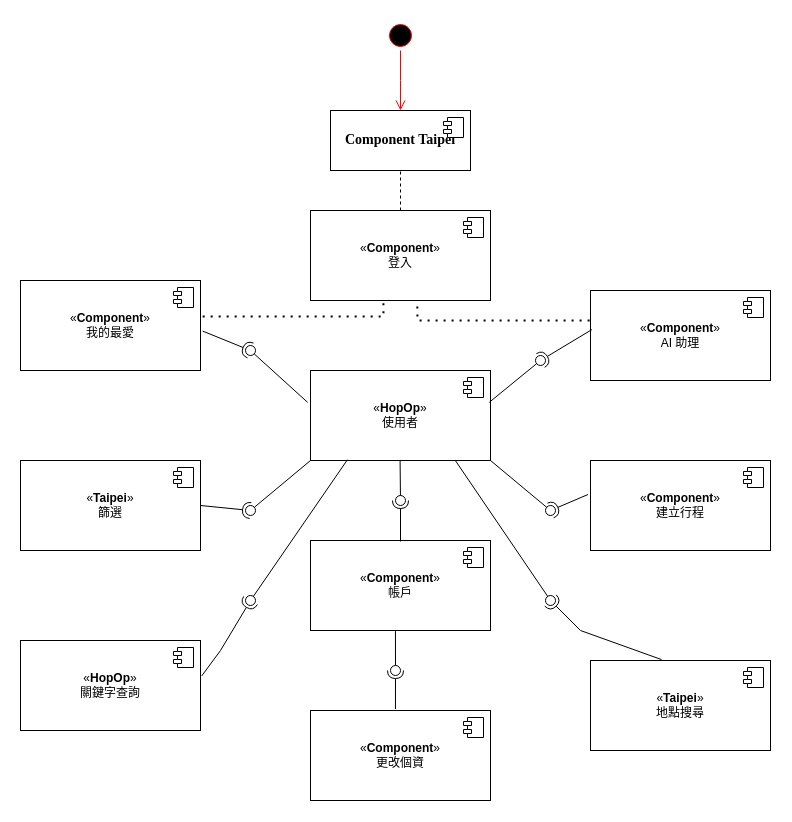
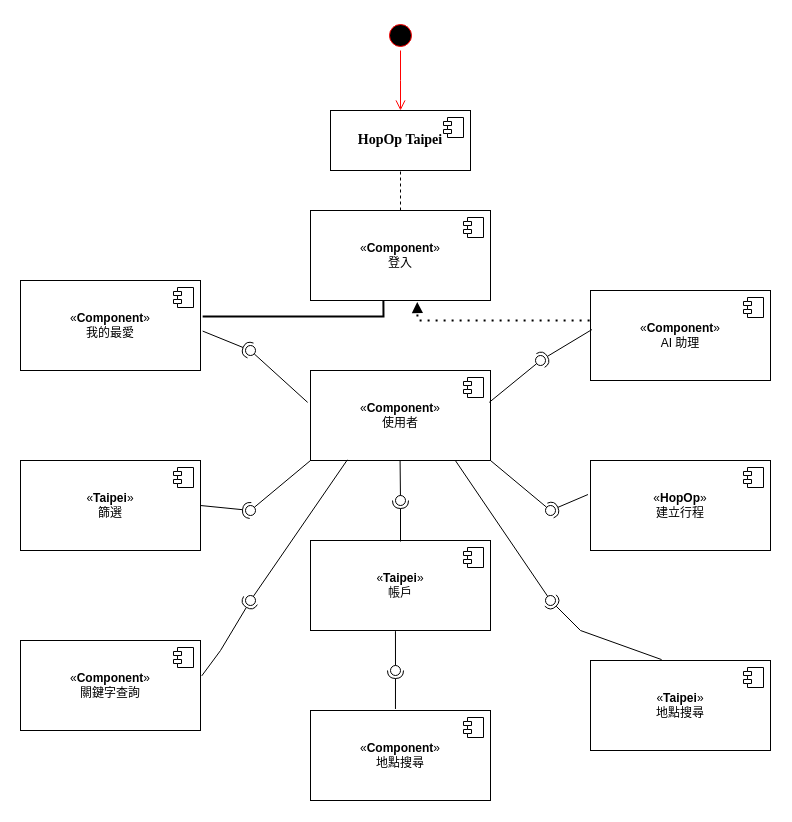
  <mxCell id="0" />
  <mxCell id="1" parent="0" />
- <mxCell id="2" value="&lt;b&gt;&lt;span style=&quot;font-family: 標楷體;&quot; lang=&quot;EN-US&quot;&gt;&lt;font style=&quot;font-size: 14px;&quot;&gt;Component Taipei&lt;/font&gt;&lt;/span&gt;&lt;/b&gt;" style="html=1;dropTarget=0;whiteSpace=wrap;" vertex="1" parent="1"><mxGeometry x="330" y="110" width="140" height="60" as="geometry" /></mxCell>
+ <mxCell id="2" value="&lt;b&gt;&lt;span style=&quot;font-family: 標楷體;&quot; lang=&quot;EN-US&quot;&gt;&lt;font style=&quot;font-size: 14px;&quot;&gt;HopOp Taipei&lt;/font&gt;&lt;/span&gt;&lt;/b&gt;" style="html=1;dropTarget=0;whiteSpace=wrap;" vertex="1" parent="1"><mxGeometry x="330" y="110" width="140" height="60" as="geometry" /></mxCell>
  <mxCell id="3" value="" style="shape=module;jettyWidth=8;jettyHeight=4;" vertex="1" parent="2"><mxGeometry x="1" width="20" height="20" relative="1" as="geometry"><mxPoint x="-27" y="7" as="offset" /></mxGeometry></mxCell>
  <mxCell id="4" value="«&lt;b&gt;Component&lt;/b&gt;»&lt;div&gt;登入&lt;/div&gt;" style="html=1;dropTarget=0;whiteSpace=wrap;" vertex="1" parent="1"><mxGeometry x="310" y="210" width="180" height="90" as="geometry" /></mxCell>
  <mxCell id="5" value="" style="shape=module;jettyWidth=8;jettyHeight=4;" vertex="1" parent="4"><mxGeometry x="1" width="20" height="20" relative="1" as="geometry"><mxPoint x="-27" y="7" as="offset" /></mxGeometry></mxCell>
- <mxCell id="6" value="«&lt;b&gt;Component&lt;/b&gt;»&lt;br&gt;帳戶" style="html=1;dropTarget=0;whiteSpace=wrap;" vertex="1" parent="1"><mxGeometry x="310" y="540" width="180" height="90" as="geometry" /></mxCell>
+ <mxCell id="6" value="«&lt;b&gt;Taipei&lt;/b&gt;»&lt;br&gt;帳戶" style="html=1;dropTarget=0;whiteSpace=wrap;" vertex="1" parent="1"><mxGeometry x="310" y="540" width="180" height="90" as="geometry" /></mxCell>
  <mxCell id="7" value="" style="shape=module;jettyWidth=8;jettyHeight=4;" vertex="1" parent="6"><mxGeometry x="1" width="20" height="20" relative="1" as="geometry"><mxPoint x="-27" y="7" as="offset" /></mxGeometry></mxCell>
  <mxCell id="8" value="«&lt;b&gt;Component&lt;/b&gt;»&lt;div&gt;AI 助理&lt;/div&gt;" style="html=1;dropTarget=0;whiteSpace=wrap;" vertex="1" parent="1"><mxGeometry x="590" y="290" width="180" height="90" as="geometry" /></mxCell>
  <mxCell id="9" value="" style="shape=module;jettyWidth=8;jettyHeight=4;" vertex="1" parent="8"><mxGeometry x="1" width="20" height="20" relative="1" as="geometry"><mxPoint x="-27" y="7" as="offset" /></mxGeometry></mxCell>
  <mxCell id="10" value="«&lt;b&gt;Component&lt;/b&gt;»&lt;div&gt;我的最愛&lt;/div&gt;" style="html=1;dropTarget=0;whiteSpace=wrap;" vertex="1" parent="1"><mxGeometry x="20" y="280" width="180" height="90" as="geometry" /></mxCell>
  <mxCell id="11" value="" style="shape=module;jettyWidth=8;jettyHeight=4;" vertex="1" parent="10"><mxGeometry x="1" width="20" height="20" relative="1" as="geometry"><mxPoint x="-27" y="7" as="offset" /></mxGeometry></mxCell>
- <mxCell id="12" value="«&lt;b&gt;Component&lt;/b&gt;»&lt;br&gt;更改個資" style="html=1;dropTarget=0;whiteSpace=wrap;" vertex="1" parent="1"><mxGeometry x="310" y="710" width="180" height="90" as="geometry" /></mxCell>
+ <mxCell id="12" value="«&lt;b&gt;Component&lt;/b&gt;»&lt;br&gt;地點搜尋" style="html=1;dropTarget=0;whiteSpace=wrap;" vertex="1" parent="1"><mxGeometry x="310" y="710" width="180" height="90" as="geometry" /></mxCell>
  <mxCell id="13" value="" style="shape=module;jettyWidth=8;jettyHeight=4;" vertex="1" parent="12"><mxGeometry x="1" width="20" height="20" relative="1" as="geometry"><mxPoint x="-27" y="7" as="offset" /></mxGeometry></mxCell>
  <mxCell id="14" value="«&lt;b&gt;Taipei&lt;/b&gt;»&lt;div&gt;篩選&lt;/div&gt;" style="html=1;dropTarget=0;whiteSpace=wrap;" vertex="1" parent="1"><mxGeometry x="20" y="460" width="180" height="90" as="geometry" /></mxCell>
  <mxCell id="15" value="" style="shape=module;jettyWidth=8;jettyHeight=4;" vertex="1" parent="14"><mxGeometry x="1" width="20" height="20" relative="1" as="geometry"><mxPoint x="-27" y="7" as="offset" /></mxGeometry></mxCell>
  <mxCell id="16" value="«&lt;b&gt;Taipei&lt;/b&gt;»&lt;div&gt;地點搜尋&lt;/div&gt;" style="html=1;dropTarget=0;whiteSpace=wrap;" vertex="1" parent="1"><mxGeometry x="590" y="660" width="180" height="90" as="geometry" /></mxCell>
  <mxCell id="17" value="" style="shape=module;jettyWidth=8;jettyHeight=4;" vertex="1" parent="16"><mxGeometry x="1" width="20" height="20" relative="1" as="geometry"><mxPoint x="-27" y="7" as="offset" /></mxGeometry></mxCell>
- <mxCell id="18" value="«&lt;b&gt;Component&lt;/b&gt;»&lt;div&gt;建立行程&lt;/div&gt;" style="html=1;dropTarget=0;whiteSpace=wrap;" vertex="1" parent="1"><mxGeometry x="590" y="460" width="180" height="90" as="geometry" /></mxCell>
+ <mxCell id="18" value="«&lt;b&gt;HopOp&lt;/b&gt;»&lt;div&gt;建立行程&lt;/div&gt;" style="html=1;dropTarget=0;whiteSpace=wrap;" vertex="1" parent="1"><mxGeometry x="590" y="460" width="180" height="90" as="geometry" /></mxCell>
  <mxCell id="19" value="" style="shape=module;jettyWidth=8;jettyHeight=4;" vertex="1" parent="18"><mxGeometry x="1" width="20" height="20" relative="1" as="geometry"><mxPoint x="-27" y="7" as="offset" /></mxGeometry></mxCell>
- <mxCell id="20" value="«&lt;b&gt;HopOp&lt;/b&gt;»&lt;div&gt;關鍵字查詢&lt;/div&gt;" style="html=1;dropTarget=0;whiteSpace=wrap;" vertex="1" parent="1"><mxGeometry x="20" y="640" width="180" height="90" as="geometry" /></mxCell>
+ <mxCell id="20" value="«&lt;b&gt;Component&lt;/b&gt;»&lt;div&gt;關鍵字查詢&lt;/div&gt;" style="html=1;dropTarget=0;whiteSpace=wrap;" vertex="1" parent="1"><mxGeometry x="20" y="640" width="180" height="90" as="geometry" /></mxCell>
  <mxCell id="21" value="" style="shape=module;jettyWidth=8;jettyHeight=4;" vertex="1" parent="20"><mxGeometry x="1" width="20" height="20" relative="1" as="geometry"><mxPoint x="-27" y="7" as="offset" /></mxGeometry></mxCell>
- <mxCell id="22" value="«&lt;b&gt;HopOp&lt;/b&gt;»&lt;div&gt;使用者&lt;/div&gt;" style="html=1;dropTarget=0;whiteSpace=wrap;" vertex="1" parent="1"><mxGeometry x="310" y="370" width="180" height="90" as="geometry" /></mxCell>
+ <mxCell id="22" value="«&lt;b&gt;Component&lt;/b&gt;»&lt;div&gt;使用者&lt;/div&gt;" style="html=1;dropTarget=0;whiteSpace=wrap;" vertex="1" parent="1"><mxGeometry x="310" y="370" width="180" height="90" as="geometry" /></mxCell>
  <mxCell id="23" value="" style="shape=module;jettyWidth=8;jettyHeight=4;" vertex="1" parent="22"><mxGeometry x="1" width="20" height="20" relative="1" as="geometry"><mxPoint x="-27" y="7" as="offset" /></mxGeometry></mxCell>
  <mxCell id="24" value="" style="rounded=0;orthogonalLoop=1;jettySize=auto;html=1;endArrow=halfCircle;endFill=0;endSize=6;strokeWidth=1;sketch=0;exitX=0.472;exitY=-0.017;exitDx=0;exitDy=0;exitPerimeter=0;" edge="1" parent="1" source="12"><mxGeometry relative="1" as="geometry"><mxPoint x="378.5" y="730" as="sourcePoint" /><mxPoint x="395" y="670" as="targetPoint" /></mxGeometry></mxCell>
  <mxCell id="25" value="" style="rounded=0;orthogonalLoop=1;jettySize=auto;html=1;endArrow=oval;endFill=0;sketch=0;sourcePerimeterSpacing=0;targetPerimeterSpacing=0;endSize=10;exitX=0.472;exitY=1.007;exitDx=0;exitDy=0;exitPerimeter=0;" edge="1" parent="1" source="6"><mxGeometry relative="1" as="geometry"><mxPoint x="378.5" y="650" as="sourcePoint" /><mxPoint x="395" y="670" as="targetPoint" /></mxGeometry></mxCell>
  <mxCell id="26" value="" style="ellipse;whiteSpace=wrap;html=1;align=center;aspect=fixed;fillColor=none;strokeColor=none;resizable=0;perimeter=centerPerimeter;rotatable=0;allowArrows=0;points=[];outlineConnect=1;" vertex="1" parent="1"><mxGeometry x="403.5" y="660" width="10" height="10" as="geometry" /></mxCell>
  <mxCell id="27" value="" style="rounded=0;orthogonalLoop=1;jettySize=auto;html=1;endArrow=halfCircle;endFill=0;endSize=6;strokeWidth=1;sketch=0;" edge="1" parent="1"><mxGeometry relative="1" as="geometry"><mxPoint x="400" y="541" as="sourcePoint" /><mxPoint x="400" y="500" as="targetPoint" /></mxGeometry></mxCell>
  <mxCell id="28" value="" style="rounded=0;orthogonalLoop=1;jettySize=auto;html=1;endArrow=oval;endFill=0;sketch=0;sourcePerimeterSpacing=0;targetPerimeterSpacing=0;endSize=10;exitX=0.472;exitY=1.007;exitDx=0;exitDy=0;exitPerimeter=0;" edge="1" parent="1"><mxGeometry relative="1" as="geometry"><mxPoint x="399.58" y="460" as="sourcePoint" /><mxPoint x="400" y="500" as="targetPoint" /></mxGeometry></mxCell>
  <mxCell id="29" value="" style="rounded=0;orthogonalLoop=1;jettySize=auto;html=1;endArrow=oval;endFill=0;sketch=0;sourcePerimeterSpacing=0;targetPerimeterSpacing=0;endSize=10;exitX=1;exitY=1;exitDx=0;exitDy=0;" edge="1" parent="1" source="22"><mxGeometry relative="1" as="geometry"><mxPoint x="500" y="530" as="sourcePoint" /><mxPoint x="550" y="510" as="targetPoint" /></mxGeometry></mxCell>
  <mxCell id="30" value="" style="rounded=0;orthogonalLoop=1;jettySize=auto;html=1;endArrow=oval;endFill=0;sketch=0;sourcePerimeterSpacing=0;targetPerimeterSpacing=0;endSize=10;exitX=0.805;exitY=1.001;exitDx=0;exitDy=0;exitPerimeter=0;" edge="1" parent="1" source="22"><mxGeometry relative="1" as="geometry"><mxPoint x="510" y="520" as="sourcePoint" /><mxPoint x="550" y="600" as="targetPoint" /></mxGeometry></mxCell>
  <mxCell id="31" value="" style="rounded=0;orthogonalLoop=1;jettySize=auto;html=1;endArrow=oval;endFill=0;sketch=0;sourcePerimeterSpacing=0;targetPerimeterSpacing=0;endSize=10;exitX=0.205;exitY=0.992;exitDx=0;exitDy=0;exitPerimeter=0;" edge="1" parent="1" source="22"><mxGeometry relative="1" as="geometry"><mxPoint x="420" y="500" as="sourcePoint" /><mxPoint x="250" y="600" as="targetPoint" /></mxGeometry></mxCell>
  <mxCell id="32" value="" style="rounded=0;orthogonalLoop=1;jettySize=auto;html=1;endArrow=oval;endFill=0;sketch=0;sourcePerimeterSpacing=0;targetPerimeterSpacing=0;endSize=10;exitX=0;exitY=1;exitDx=0;exitDy=0;" edge="1" parent="1" source="22"><mxGeometry relative="1" as="geometry"><mxPoint x="430" y="530" as="sourcePoint" /><mxPoint x="250" y="510" as="targetPoint" /></mxGeometry></mxCell>
  <mxCell id="33" value="" style="rounded=0;orthogonalLoop=1;jettySize=auto;html=1;endArrow=oval;endFill=0;sketch=0;sourcePerimeterSpacing=0;targetPerimeterSpacing=0;endSize=10;exitX=-0.016;exitY=0.354;exitDx=0;exitDy=0;exitPerimeter=0;" edge="1" parent="1" source="22"><mxGeometry relative="1" as="geometry"><mxPoint x="330" y="480" as="sourcePoint" /><mxPoint x="250" y="350" as="targetPoint" /></mxGeometry></mxCell>
  <mxCell id="34" value="" style="rounded=0;orthogonalLoop=1;jettySize=auto;html=1;endArrow=oval;endFill=0;sketch=0;sourcePerimeterSpacing=0;targetPerimeterSpacing=0;endSize=10;exitX=0.993;exitY=0.354;exitDx=0;exitDy=0;exitPerimeter=0;" edge="1" parent="1" source="22"><mxGeometry relative="1" as="geometry"><mxPoint x="417" y="452" as="sourcePoint" /><mxPoint x="540" y="360" as="targetPoint" /></mxGeometry></mxCell>
  <mxCell id="35" value="" style="rounded=0;orthogonalLoop=1;jettySize=auto;html=1;endArrow=halfCircle;endFill=0;endSize=6;strokeWidth=1;sketch=0;exitX=1.012;exitY=0.562;exitDx=0;exitDy=0;exitPerimeter=0;" edge="1" parent="1" source="10"><mxGeometry relative="1" as="geometry"><mxPoint x="400" y="571" as="sourcePoint" /><mxPoint x="250" y="350" as="targetPoint" /><Array as="points" /></mxGeometry></mxCell>
  <mxCell id="36" value="" style="rounded=0;orthogonalLoop=1;jettySize=auto;html=1;endArrow=halfCircle;endFill=0;endSize=6;strokeWidth=1;sketch=0;exitX=1;exitY=0.5;exitDx=0;exitDy=0;" edge="1" parent="1" source="14"><mxGeometry relative="1" as="geometry"><mxPoint x="270" y="440" as="sourcePoint" /><mxPoint x="250" y="510" as="targetPoint" /><Array as="points" /></mxGeometry></mxCell>
  <mxCell id="37" value="" style="rounded=0;orthogonalLoop=1;jettySize=auto;html=1;endArrow=halfCircle;endFill=0;endSize=6;strokeWidth=1;sketch=0;exitX=1.007;exitY=0.393;exitDx=0;exitDy=0;exitPerimeter=0;" edge="1" parent="1" source="20"><mxGeometry relative="1" as="geometry"><mxPoint x="230" y="570" as="sourcePoint" /><mxPoint x="250" y="600" as="targetPoint" /><Array as="points"><mxPoint x="220" y="650" /></Array></mxGeometry></mxCell>
  <mxCell id="38" value="" style="rounded=0;orthogonalLoop=1;jettySize=auto;html=1;endArrow=halfCircle;endFill=0;endSize=6;strokeWidth=1;sketch=0;exitX=0.395;exitY=-0.01;exitDx=0;exitDy=0;exitPerimeter=0;" edge="1" parent="1" source="16"><mxGeometry relative="1" as="geometry"><mxPoint x="260" y="715" as="sourcePoint" /><mxPoint x="550" y="600" as="targetPoint" /><Array as="points"><mxPoint x="580" y="630" /></Array></mxGeometry></mxCell>
  <mxCell id="39" value="" style="rounded=0;orthogonalLoop=1;jettySize=auto;html=1;endArrow=halfCircle;endFill=0;endSize=6;strokeWidth=1;sketch=0;exitX=-0.014;exitY=0.378;exitDx=0;exitDy=0;exitPerimeter=0;" edge="1" parent="1" source="18"><mxGeometry relative="1" as="geometry"><mxPoint x="711" y="759" as="sourcePoint" /><mxPoint x="550" y="510" as="targetPoint" /><Array as="points" /></mxGeometry></mxCell>
  <mxCell id="40" value="" style="rounded=0;orthogonalLoop=1;jettySize=auto;html=1;endArrow=halfCircle;endFill=0;endSize=6;strokeWidth=1;sketch=0;exitX=0.008;exitY=0.434;exitDx=0;exitDy=0;exitPerimeter=0;" edge="1" parent="1" source="8"><mxGeometry relative="1" as="geometry"><mxPoint x="617" y="549" as="sourcePoint" /><mxPoint x="540" y="360" as="targetPoint" /><Array as="points" /></mxGeometry></mxCell>
- <mxCell id="41" value="" style="endArrow=none;dashed=1;html=1;dashPattern=1 3;strokeWidth=2;rounded=0;entryX=0.405;entryY=0.999;entryDx=0;entryDy=0;entryPerimeter=0;exitX=1.012;exitY=0.4;exitDx=0;exitDy=0;exitPerimeter=0;" edge="1" parent="1" source="10" target="4"><mxGeometry width="50" height="50" relative="1" as="geometry"><mxPoint x="410" y="380" as="sourcePoint" /><mxPoint x="460" y="330" as="targetPoint" /><Array as="points"><mxPoint x="383" y="316" /></Array></mxGeometry></mxCell>
- <mxCell id="42" value="" style="endArrow=none;dashed=1;html=1;dashPattern=1 3;strokeWidth=2;rounded=0;entryX=0.593;entryY=1.016;entryDx=0;entryDy=0;entryPerimeter=0;exitX=-0.005;exitY=0.332;exitDx=0;exitDy=0;exitPerimeter=0;" edge="1" parent="1" source="8" target="4"><mxGeometry width="50" height="50" relative="1" as="geometry"><mxPoint x="410" y="380" as="sourcePoint" /><mxPoint x="460" y="330" as="targetPoint" /><Array as="points"><mxPoint x="510" y="320" /><mxPoint x="417" y="320" /></Array></mxGeometry></mxCell>
+ <mxCell id="41" value="" style="endArrow=none;dashed=0;html=1;dashPattern=1 3;strokeWidth=2;rounded=0;entryX=0.405;entryY=0.999;entryDx=0;entryDy=0;entryPerimeter=0;exitX=1.012;exitY=0.4;exitDx=0;exitDy=0;exitPerimeter=0;" edge="1" parent="1" source="10" target="4"><mxGeometry width="50" height="50" relative="1" as="geometry"><mxPoint x="410" y="380" as="sourcePoint" /><mxPoint x="460" y="330" as="targetPoint" /><Array as="points"><mxPoint x="383" y="316" /></Array></mxGeometry></mxCell>
+ <mxCell id="42" value="" style="endArrow=block;dashed=1;html=1;dashPattern=1 3;strokeWidth=2;rounded=0;entryX=0.593;entryY=1.016;entryDx=0;entryDy=0;entryPerimeter=0;exitX=-0.005;exitY=0.332;exitDx=0;exitDy=0;exitPerimeter=0;" edge="1" parent="1" source="8" target="4"><mxGeometry width="50" height="50" relative="1" as="geometry"><mxPoint x="410" y="380" as="sourcePoint" /><mxPoint x="460" y="330" as="targetPoint" /><Array as="points"><mxPoint x="510" y="320" /><mxPoint x="417" y="320" /></Array></mxGeometry></mxCell>
  <mxCell id="43" value="" style="endArrow=none;dashed=1;html=1;rounded=0;entryX=0.5;entryY=1;entryDx=0;entryDy=0;" edge="1" parent="1" target="2"><mxGeometry width="50" height="50" relative="1" as="geometry"><mxPoint x="400" y="210" as="sourcePoint" /><mxPoint x="460" y="330" as="targetPoint" /></mxGeometry></mxCell>
  <mxCell id="44" value="" style="ellipse;html=1;shape=startState;fillColor=#000000;strokeColor=#ff0000;" vertex="1" parent="1"><mxGeometry x="385" y="20" width="30" height="30" as="geometry" /></mxCell>
  <mxCell id="45" value="" style="edgeStyle=orthogonalEdgeStyle;html=1;verticalAlign=bottom;endArrow=open;endSize=8;strokeColor=#ff0000;rounded=0;" edge="1" source="44" parent="1"><mxGeometry relative="1" as="geometry"><mxPoint x="400" y="110" as="targetPoint" /></mxGeometry></mxCell>
